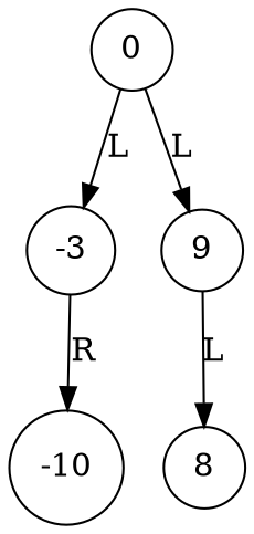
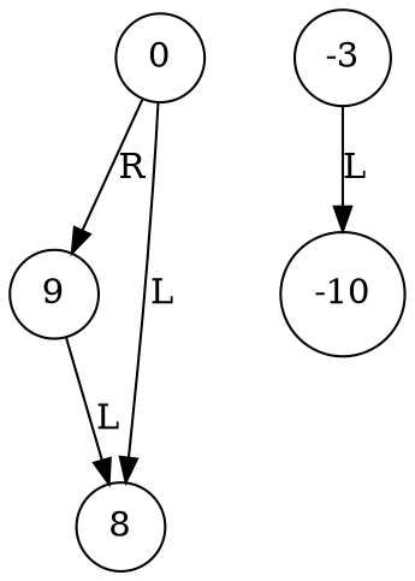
  digraph {
    node [shape=circle]
    edge [arrowhead=normal arrowtail=none dir=both]
    0
    -3
    9
    -10
    n5 [label=8]
-   0 -> -3 [label=L]
-   0 -> 9 [label=L]
-   -3 -> -10 [label=R]
+   0 -> n5 [label=L]
+   0 -> 9 [label=R]
+   -3 -> -10 [label=L]
    9 -> n5 [label=L]
  }
